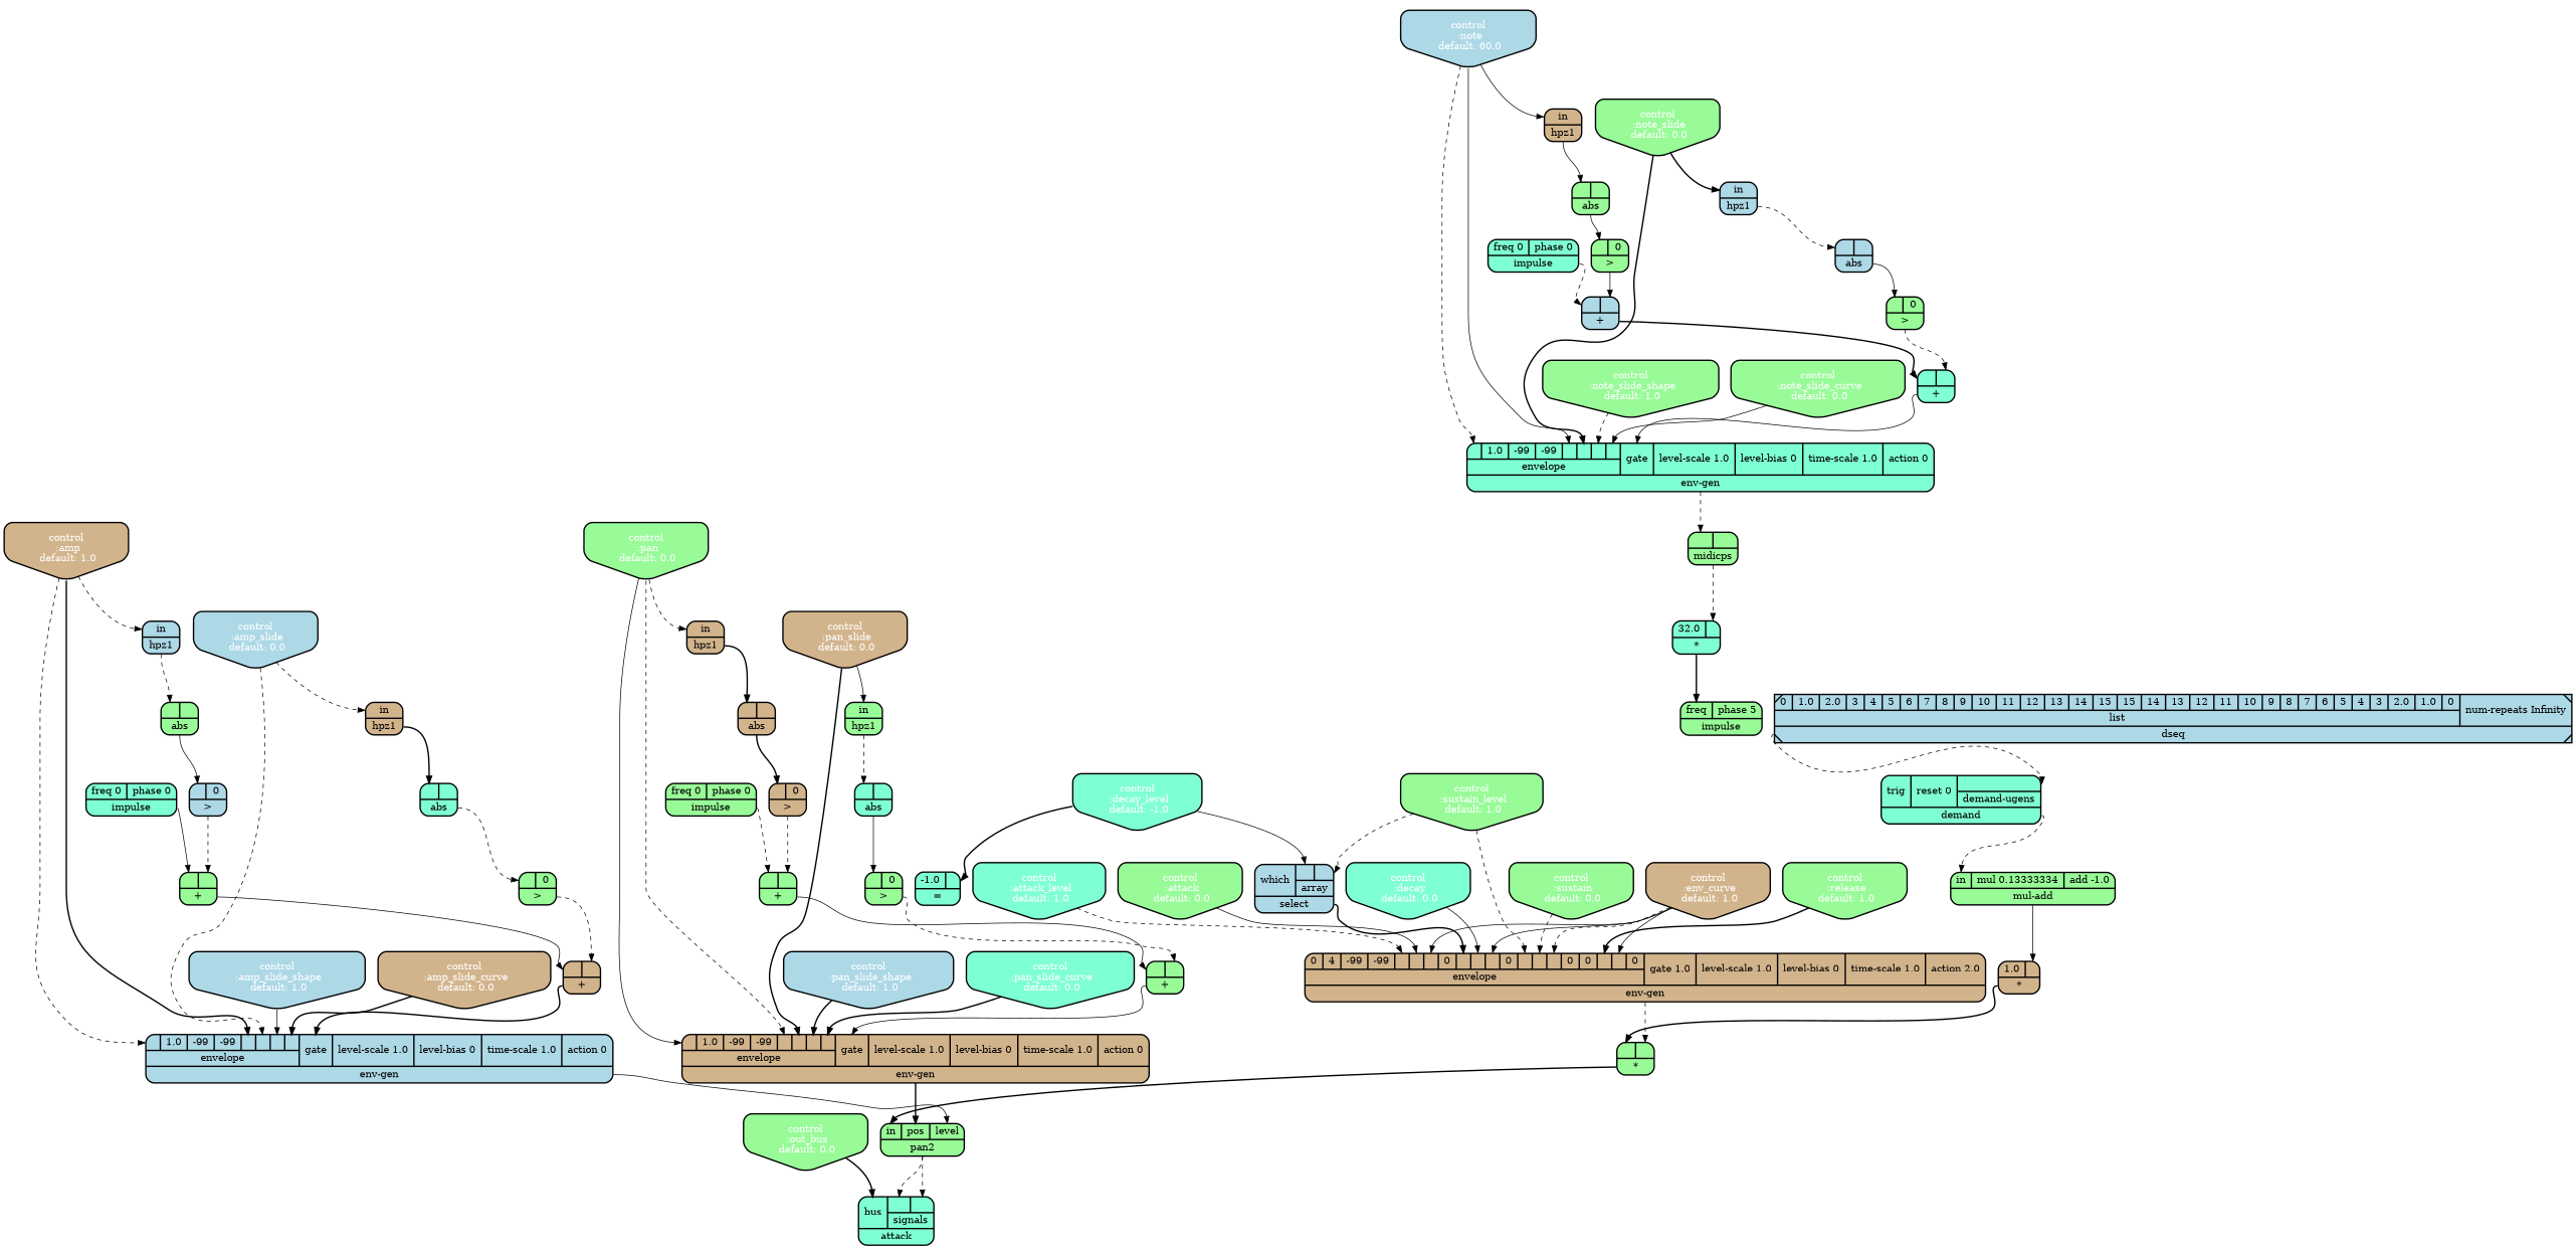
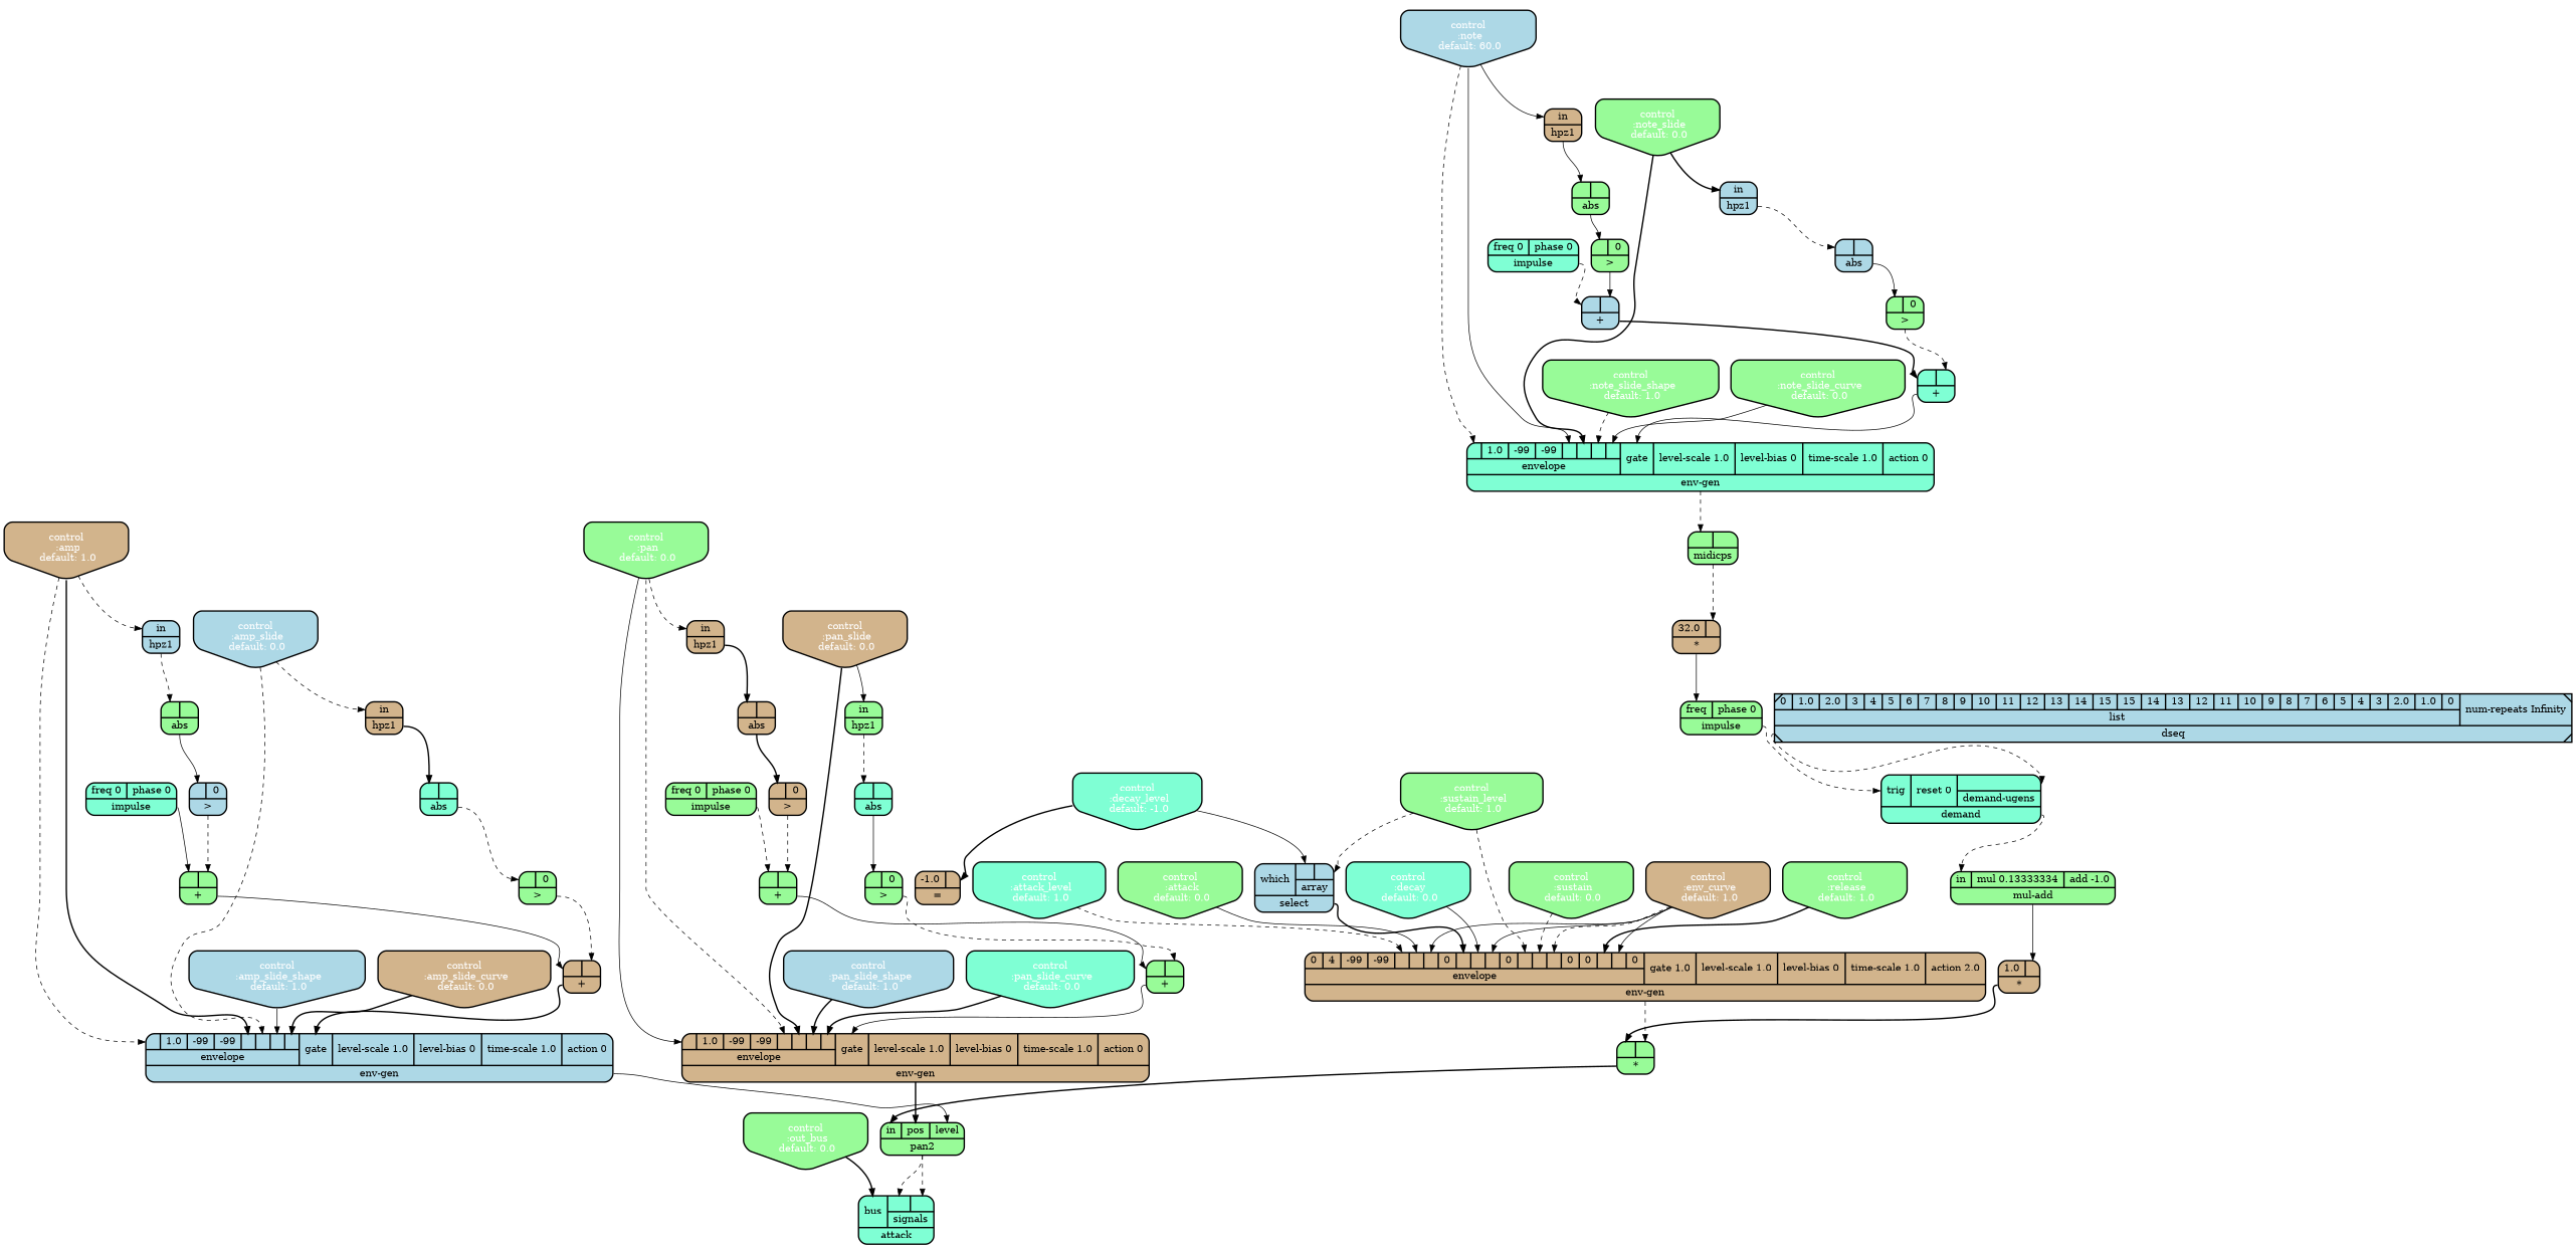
  digraph {
    node [fillcolor=palegreen rankdir=LR shape=record style="bold, rounded,filled"]
    edge [headport=a style=dashed tailport=__UG_NAME__]
-   n1 [fillcolor=aquamarine label="{{ <a> 32.0|<b> } |<__UG_NAME__>* }"]
-   n2 [label="{{ <freq> freq|<phase> phase 5} |<__UG_NAME__>impulse }" style="filled, bold, rounded"]
+   n1 [fillcolor=tan label="{{ <a> 32.0|<b> } |<__UG_NAME__>* }"]
+   n2 [label="{{ <freq> freq|<phase> phase 0} |<__UG_NAME__>impulse }" style="filled, bold, rounded"]
    n3 [fillcolor=aquamarine label="{{ <trig> trig|<reset> reset 0|{{<demand____ugens___dseq___0>}|demand-ugens}} |<__UG_NAME__>demand }" style="filled, bold, rounded"]
    n4 [fillcolor=tan label="{{ <a> 1.0|<b> } |<__UG_NAME__>* }" style="filled, bold, rounded"]
    n5 [label="{{ <a> |<b> } |<__UG_NAME__>* }" style="filled, bold, rounded"]
    n6 [label="{{ <in> in|<pos> pos|<level> level} |<__UG_NAME__>pan2 }" style="filled, bold, rounded"]
    n7 [fillcolor=aquamarine label="{{ <bus> bus|{{<signals___pan2___0>|<signals___pan2___1>}|signals}} |<__UG_NAME__>attack }" style="filled, bold, rounded"]
    n8 [label="{{ <a> |<b> } |<__UG_NAME__>+ }"]
    n9 [fillcolor=tan label="{{ <a> |<b> } |<__UG_NAME__>+ }"]
    n10 [fillcolor=lightblue label="{{ {{<envelope___control___0>|1.0|-99|-99|<envelope___control___4>|<envelope___control___5>|<envelope___control___6>|<envelope___control___7>}|envelope}|<gate> gate|<level____scale> level-scale 1.0|<level____bias> level-bias 0|<time____scale> time-scale 1.0|<action> action 0} |<__UG_NAME__>env-gen }"]
    n11 [label="{{ <a> |<b> } |<__UG_NAME__>+ }"]
    n12 [label="{{ <a> |<b> } |<__UG_NAME__>+ }"]
    n13 [fillcolor=tan label="{{ {{<envelope___control___0>|1.0|-99|-99|<envelope___control___4>|<envelope___control___5>|<envelope___control___6>|<envelope___control___7>}|envelope}|<gate> gate|<level____scale> level-scale 1.0|<level____bias> level-bias 0|<time____scale> time-scale 1.0|<action> action 0} |<__UG_NAME__>env-gen }"]
    n14 [fillcolor=lightblue label="{{ <a> |<b> } |<__UG_NAME__>+ }"]
    n15 [fillcolor=aquamarine label="{{ <a> |<b> } |<__UG_NAME__>+ }"]
    n16 [fillcolor=aquamarine label="{{ {{<envelope___control___0>|1.0|-99|-99|<envelope___control___4>|<envelope___control___5>|<envelope___control___6>|<envelope___control___7>}|envelope}|<gate> gate|<level____scale> level-scale 1.0|<level____bias> level-bias 0|<time____scale> time-scale 1.0|<action> action 0} |<__UG_NAME__>env-gen }"]
    n17 [label="{{ <a> |<b> } |<__UG_NAME__>midicps }"]
-   n18 [fillcolor=aquamarine label="{{ <a> -1.0|<b> } |<__UG_NAME__>= }"]
+   n18 [fillcolor=tan label="{{ <a> -1.0|<b> } |<__UG_NAME__>= }"]
    n19 [fillcolor=lightblue label="{{ <which> which|{{<array___control___0>|<array___control___1>}|array}} |<__UG_NAME__>select }"]
    n20 [fillcolor=tan label="{{ {{0|4|-99|-99|<envelope___control___4>|<envelope___control___5>|<envelope___control___6>|0|<envelope___select___8>|<envelope___control___9>|<envelope___control___10>|0|<envelope___control___12>|<envelope___control___13>|<envelope___control___14>|0|0|<envelope___control___17>|<envelope___control___18>|0}|envelope}|<gate> gate 1.0|<level____scale> level-scale 1.0|<level____bias> level-bias 0|<time____scale> time-scale 1.0|<action> action 2.0} |<__UG_NAME__>env-gen }"]
    n21 [fillcolor=lightblue label="{{ <a> |<b> 0} |<__UG_NAME__>\> }"]
    n22 [fillcolor=tan label="{{ <a> |<b> 0} |<__UG_NAME__>\> }"]
    n23 [label="{{ <a> |<b> 0} |<__UG_NAME__>\> }"]
    n24 [label="{{ <a> |<b> 0} |<__UG_NAME__>\> }"]
    n25 [label="{{ <a> |<b> 0} |<__UG_NAME__>\> }"]
    n26 [label="{{ <a> |<b> 0} |<__UG_NAME__>\> }"]
    n27 [label="{{ <a> |<b> } |<__UG_NAME__>abs }"]
    n28 [fillcolor=lightblue label="{{ <a> |<b> } |<__UG_NAME__>abs }"]
    n29 [fillcolor=tan label="{{ <a> |<b> } |<__UG_NAME__>abs }"]
    n30 [fillcolor=aquamarine label="{{ <a> |<b> } |<__UG_NAME__>abs }"]
    n31 [label="{{ <a> |<b> } |<__UG_NAME__>abs }"]
    n32 [fillcolor=aquamarine label="{{ <a> |<b> } |<__UG_NAME__>abs }"]
    n33 [fillcolor=lightblue fontcolor=white label="control\n :note\n default: 60.0" shape=invhouse style="rounded, filled, bold,filled" rankdir=""]
    n34 [fillcolor=tan label="{{ <in> in} |<__UG_NAME__>hpz1 }"]
    n35 [fontcolor=white label="control\n :note_slide\n default: 0.0" shape=invhouse style="rounded, filled, bold,filled" rankdir=""]
    n36 [fillcolor=lightblue label="{{ <in> in} |<__UG_NAME__>hpz1 }"]
    n37 [fontcolor=white label="control\n :note_slide_shape\n default: 1.0" shape=invhouse style="rounded, filled, bold,filled" rankdir=""]
    n38 [fontcolor=white label="control\n :note_slide_curve\n default: 0.0" shape=invhouse style="rounded, filled, bold,filled" rankdir=""]
    n39 [fillcolor=tan fontcolor=white label="control\n :amp\n default: 1.0" shape=invhouse style="rounded, filled, bold,filled" rankdir=""]
    n40 [fillcolor=lightblue label="{{ <in> in} |<__UG_NAME__>hpz1 }"]
    n41 [fillcolor=lightblue fontcolor=white label="control\n :amp_slide\n default: 0.0" shape=invhouse style="rounded, filled, bold,filled" rankdir=""]
    n42 [fillcolor=tan label="{{ <in> in} |<__UG_NAME__>hpz1 }"]
    n43 [fillcolor=lightblue fontcolor=white label="control\n :amp_slide_shape\n default: 1.0" shape=invhouse style="rounded, filled, bold,filled" rankdir=""]
    n44 [fillcolor=tan fontcolor=white label="control\n :amp_slide_curve\n default: 0.0" shape=invhouse style="rounded, filled, bold,filled" rankdir=""]
    n45 [fontcolor=white label="control\n :pan\n default: 0.0" shape=invhouse style="rounded, filled, bold,filled" rankdir=""]
    n46 [fillcolor=tan label="{{ <in> in} |<__UG_NAME__>hpz1 }"]
    n47 [fillcolor=tan fontcolor=white label="control\n :pan_slide\n default: 0.0" shape=invhouse style="rounded, filled, bold,filled" rankdir=""]
    n48 [label="{{ <in> in} |<__UG_NAME__>hpz1 }"]
    n49 [fillcolor=lightblue fontcolor=white label="control\n :pan_slide_shape\n default: 1.0" shape=invhouse style="rounded, filled, bold,filled" rankdir=""]
    n50 [fillcolor=aquamarine fontcolor=white label="control\n :pan_slide_curve\n default: 0.0" shape=invhouse style="rounded, filled, bold,filled" rankdir=""]
    n51 [fontcolor=white label="control\n :attack\n default: 0.0" shape=invhouse style="rounded, filled, bold,filled" rankdir=""]
    n52 [fontcolor=white label="control\n :sustain\n default: 0.0" shape=invhouse style="rounded, filled, bold,filled" rankdir=""]
    n53 [fillcolor=aquamarine fontcolor=white label="control\n :decay\n default: 0.0" shape=invhouse style="rounded, filled, bold,filled" rankdir=""]
    n54 [fontcolor=white label="control\n :release\n default: 1.0" shape=invhouse style="rounded, filled, bold,filled" rankdir=""]
    n55 [fillcolor=aquamarine fontcolor=white label="control\n :attack_level\n default: 1.0" shape=invhouse style="rounded, filled, bold,filled" rankdir=""]
    n56 [fillcolor=aquamarine fontcolor=white label="control\n :decay_level\n default: -1.0" shape=invhouse style="rounded, filled, bold,filled" rankdir=""]
    n57 [fontcolor=white label="control\n :sustain_level\n default: 1.0" shape=invhouse style="rounded, filled, bold,filled" rankdir=""]
    n58 [fillcolor=tan fontcolor=white label="control\n :env_curve\n default: 1.0" shape=invhouse style="rounded, filled, bold,filled" rankdir=""]
    n59 [fontcolor=white label="control\n :out_bus\n default: 0.0" shape=invhouse style="rounded, filled, bold,filled" rankdir=""]
    n60 [label="{{ <in> in|<mul> mul 0.13333334|<add> add -1.0} |<__UG_NAME__>mul-add }" style="filled, bold, rounded"]
    n61 [fillcolor=lightblue label="{{ {{0|1.0|2.0|3|4|5|6|7|8|9|10|11|12|13|14|15|15|14|13|12|11|10|9|8|7|6|5|4|3|2.0|1.0|0}|list}|<num____repeats> num-repeats Infinity} |<__UG_NAME__>dseq }" style="bold, diagonals,filled"]
    n62 [fillcolor=aquamarine label="{{ <freq> freq 0|<phase> phase 0} |<__UG_NAME__>impulse }"]
    n63 [label="{{ <freq> freq 0|<phase> phase 0} |<__UG_NAME__>impulse }"]
    n64 [fillcolor=aquamarine label="{{ <freq> freq 0|<phase> phase 0} |<__UG_NAME__>impulse }"]
-   n1 -> n2 [headport=freq style=bold]
+   n1 -> n2 [headport=freq style=solid]
+   n2 -> n3 [headport=trig]
    n3 -> n60 [headport=in]
    n4 -> n5 [style=bold]
    n5 -> n6 [headport=in style=bold]
    n6 -> n7 [headport=signals___pan2___0]
    n6 -> n7 [headport=signals___pan2___1]
    n8 -> n9 [style=solid]
    n9 -> n10 [headport=gate style=bold]
    n10 -> n6 [headport=level style=solid]
    n11 -> n12 [style=solid]
    n12 -> n13 [headport=gate style=solid]
    n13 -> n6 [headport=pos style=bold]
    n14 -> n15 [style=bold]
    n15 -> n16 [headport=gate style=solid]
    n16 -> n17
    n17 -> n1 [headport=b]
    n19 -> n20 [headport=envelope___select___8 style=bold]
    n20 -> n5 [headport=b]
    n21 -> n8 [headport=b]
    n22 -> n11 [headport=b]
    n23 -> n12 [headport=b]
    n24 -> n14 [headport=b style=solid]
    n25 -> n15 [headport=b]
    n26 -> n9 [headport=b]
    n27 -> n21 [style=solid]
    n28 -> n25 [style=solid]
    n29 -> n22 [style=bold]
    n30 -> n23 [style=solid]
    n31 -> n24 [style=solid]
    n32 -> n26
    n33 -> n16 [headport=envelope___control___0]
    n33 -> n16 [headport=envelope___control___4 style=solid]
    n33 -> n34 [headport=in style=solid]
    n34 -> n31 [style=solid]
    n35 -> n16 [headport=envelope___control___5 style=bold]
    n35 -> n36 [headport=in style=bold]
    n36 -> n28
    n37 -> n16 [headport=envelope___control___6]
    n38 -> n16 [headport=envelope___control___7 style=solid]
    n39 -> n10 [headport=envelope___control___0]
    n39 -> n10 [headport=envelope___control___4 style=bold]
    n39 -> n40 [headport=in]
    n40 -> n27
    n41 -> n10 [headport=envelope___control___5]
    n41 -> n42 [headport=in]
    n42 -> n32 [style=bold]
    n43 -> n10 [headport=envelope___control___6 style=solid]
    n44 -> n10 [headport=envelope___control___7 style=bold]
    n45 -> n13 [headport=envelope___control___0 style=solid]
    n45 -> n13 [headport=envelope___control___4]
    n45 -> n46 [headport=in]
    n46 -> n29 [style=bold]
    n47 -> n13 [headport=envelope___control___5 style=bold]
    n47 -> n48 [headport=in style=solid]
    n48 -> n30
    n49 -> n13 [headport=envelope___control___6 style=bold]
    n50 -> n13 [headport=envelope___control___7 style=bold]
    n51 -> n20 [headport=envelope___control___5 style=solid]
    n52 -> n20 [headport=envelope___control___13]
    n53 -> n20 [headport=envelope___control___9 style=solid]
    n54 -> n20 [headport=envelope___control___17 style=bold]
    n55 -> n20 [headport=envelope___control___4]
    n56 -> n18 [headport=b style=bold]
    n56 -> n19 [headport=array___control___0 style=solid]
    n57 -> n19 [headport=array___control___1]
    n57 -> n20 [headport=envelope___control___12]
    n58 -> n20 [headport=envelope___control___6 style=solid]
    n58 -> n20 [headport=envelope___control___10 style=solid]
    n58 -> n20 [headport=envelope___control___14]
    n58 -> n20 [headport=envelope___control___18 style=solid]
    n59 -> n7 [headport=bus style=bold]
    n60 -> n4 [headport=b style=solid]
    n61 -> n3 [headport=demand____ugens___dseq___0]
    n62 -> n8 [style=solid]
    n63 -> n11
    n64 -> n14
  }
